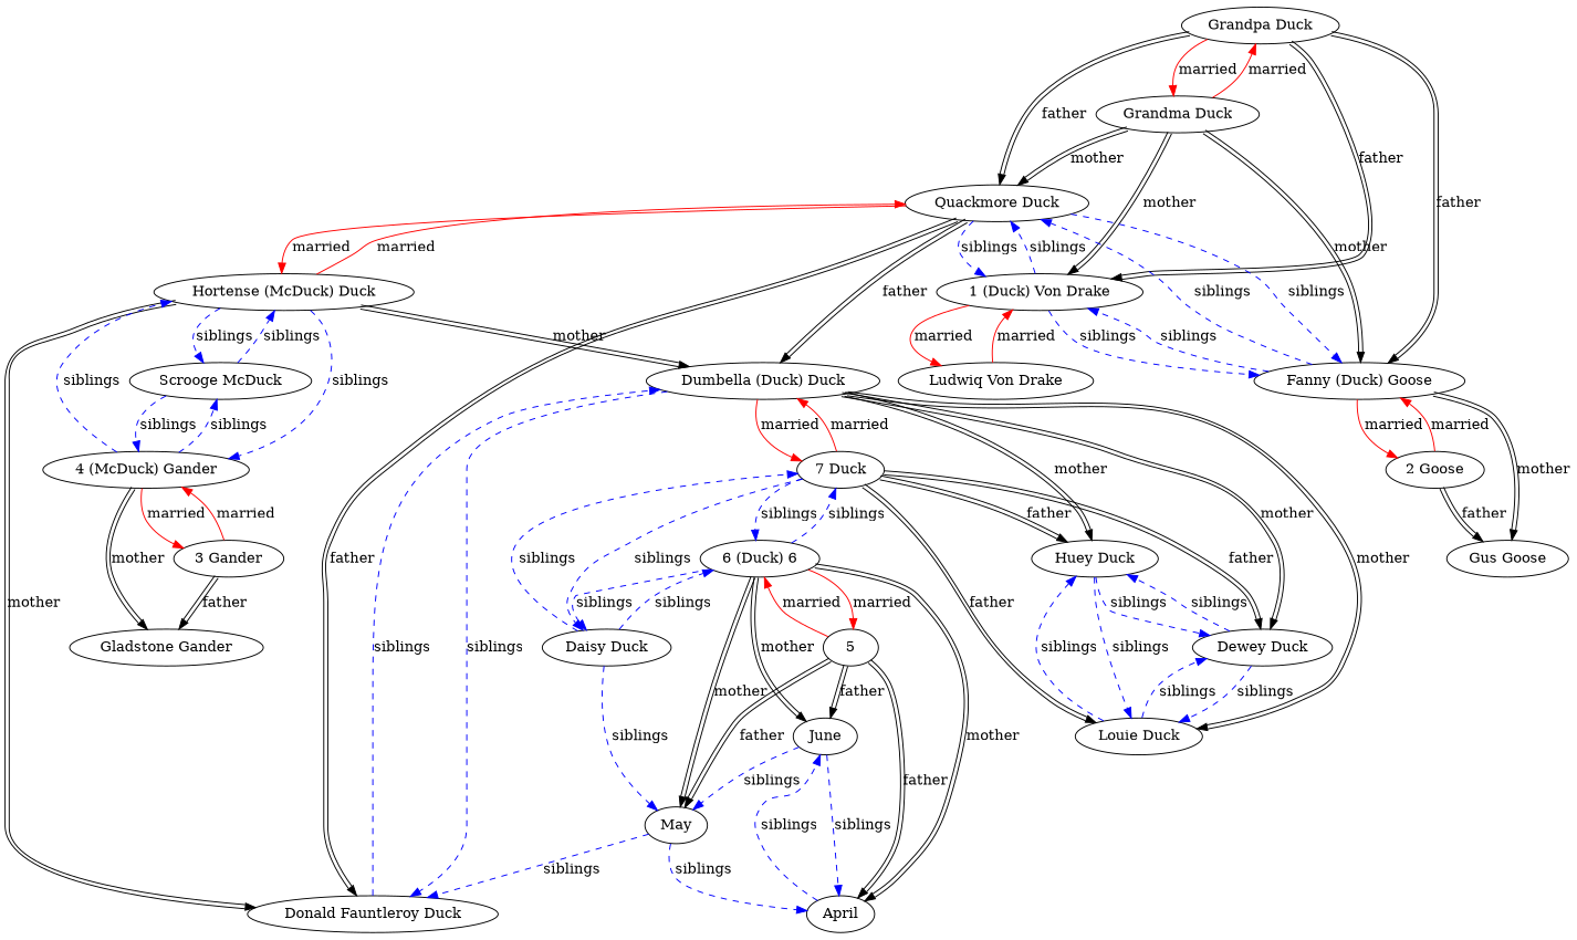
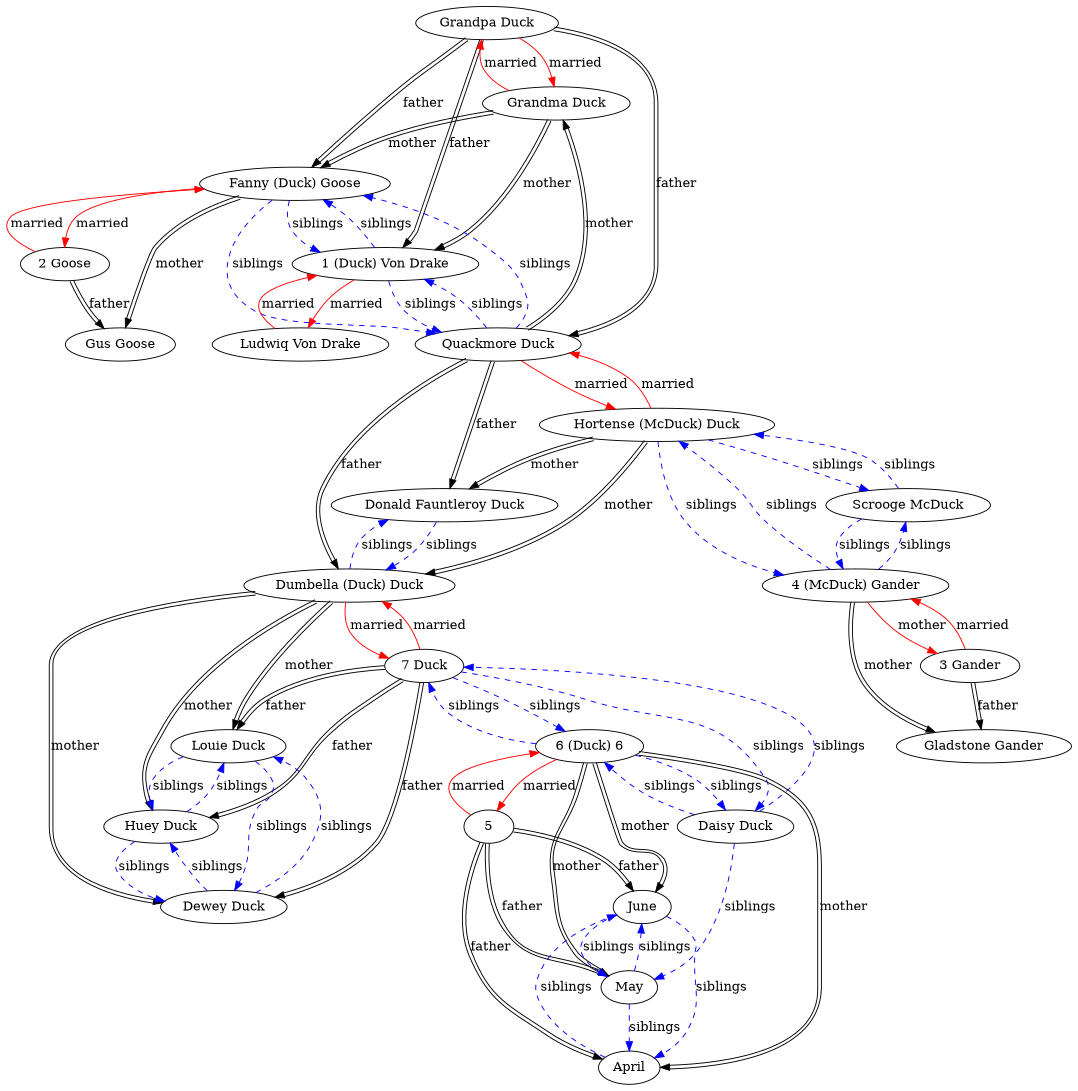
  digraph {
    edge [color=blue]
    "Grandpa Duck"
    "Grandma Duck"
    "1 (Duck) Von Drake"
    "Fanny (Duck) Goose"
    "Quackmore Duck"
    "Ludwiq Von Drake"
    "2 Goose"
    "Gus Goose"
    "Hortense (McDuck) Duck"
    "Dumbella (Duck) Duck"
    "Donald Fauntleroy Duck"
    "4 (McDuck) Gander"
    "Scrooge McDuck"
    "7 Duck"
    "Huey Duck"
    "Dewey Duck"
    "Louie Duck"
    "3 Gander"
    "Gladstone Gander"
    "Daisy Duck"
    "6 (Duck) 6"
    May
    5
    April
    June
    "Grandpa Duck" -> "Grandma Duck" [color=red label=married]
    "Grandpa Duck" -> "1 (Duck) Von Drake" [color="black:invis:black" label=father]
    "Grandpa Duck" -> "Fanny (Duck) Goose" [color="black:invis:black" label=father]
    "Grandpa Duck" -> "Quackmore Duck" [color="black:invis:black" label=father]
    "Grandma Duck" -> "Grandpa Duck" [color=red label=married]
    "Grandma Duck" -> "1 (Duck) Von Drake" [color="black:invis:black" label=mother]
    "Grandma Duck" -> "Fanny (Duck) Goose" [color="black:invis:black" label=mother]
-   "Grandma Duck" -> "Quackmore Duck" [color="black:invis:black" label=mother]
+   "Quackmore Duck" -> "Grandma Duck" [color="black:invis:black" label=mother]
    "1 (Duck) Von Drake" -> "Fanny (Duck) Goose" [label=siblings style=dashed]
    "1 (Duck) Von Drake" -> "Quackmore Duck" [label=siblings style=dashed]
    "1 (Duck) Von Drake" -> "Ludwiq Von Drake" [color=red label=married]
    "Fanny (Duck) Goose" -> "1 (Duck) Von Drake" [label=siblings style=dashed]
    "Fanny (Duck) Goose" -> "Quackmore Duck" [label=siblings style=dashed]
    "Fanny (Duck) Goose" -> "2 Goose" [color=red label=married]
    "Fanny (Duck) Goose" -> "Gus Goose" [color="black:invis:black" label=mother]
    "Quackmore Duck" -> "1 (Duck) Von Drake" [label=siblings style=dashed]
    "Quackmore Duck" -> "Fanny (Duck) Goose" [label=siblings style=dashed]
    "Quackmore Duck" -> "Hortense (McDuck) Duck" [color=red label=married]
    "Quackmore Duck" -> "Dumbella (Duck) Duck" [color="black:invis:black" label=father]
    "Quackmore Duck" -> "Donald Fauntleroy Duck" [color="black:invis:black" label=father]
    "Ludwiq Von Drake" -> "1 (Duck) Von Drake" [color=red label=married]
    "2 Goose" -> "Fanny (Duck) Goose" [color=red label=married]
    "2 Goose" -> "Gus Goose" [color="black:invis:black" label=father]
    "Hortense (McDuck) Duck" -> "Quackmore Duck" [color=red label=married]
    "Hortense (McDuck) Duck" -> "Dumbella (Duck) Duck" [color="black:invis:black" label=mother]
    "Hortense (McDuck) Duck" -> "Donald Fauntleroy Duck" [color="black:invis:black" label=mother]
    "Hortense (McDuck) Duck" -> "4 (McDuck) Gander" [label=siblings style=dashed]
    "Hortense (McDuck) Duck" -> "Scrooge McDuck" [label=siblings style=dashed]
    "Dumbella (Duck) Duck" -> "Donald Fauntleroy Duck" [label=siblings style=dashed]
    "Dumbella (Duck) Duck" -> "7 Duck" [color=red label=married]
    "Dumbella (Duck) Duck" -> "Huey Duck" [color="black:invis:black" label=mother]
    "Dumbella (Duck) Duck" -> "Dewey Duck" [color="black:invis:black" label=mother]
    "Dumbella (Duck) Duck" -> "Louie Duck" [color="black:invis:black" label=mother]
    "Donald Fauntleroy Duck" -> "Dumbella (Duck) Duck" [label=siblings style=dashed]
    "4 (McDuck) Gander" -> "Hortense (McDuck) Duck" [label=siblings style=dashed]
    "4 (McDuck) Gander" -> "Scrooge McDuck" [label=siblings style=dashed]
-   "4 (McDuck) Gander" -> "3 Gander" [color=red label=married]
+   "4 (McDuck) Gander" -> "3 Gander" [color=red label=mother]
    "4 (McDuck) Gander" -> "Gladstone Gander" [color="black:invis:black" label=mother]
    "Scrooge McDuck" -> "Hortense (McDuck) Duck" [label=siblings style=dashed]
    "Scrooge McDuck" -> "4 (McDuck) Gander" [label=siblings style=dashed]
    "7 Duck" -> "Dumbella (Duck) Duck" [color=red label=married]
    "7 Duck" -> "Huey Duck" [color="black:invis:black" label=father]
    "7 Duck" -> "Dewey Duck" [color="black:invis:black" label=father]
    "7 Duck" -> "Louie Duck" [color="black:invis:black" label=father]
    "7 Duck" -> "Daisy Duck" [label=siblings style=dashed]
    "7 Duck" -> "6 (Duck) 6" [label=siblings style=dashed]
    "Huey Duck" -> "Dewey Duck" [label=siblings style=dashed]
    "Huey Duck" -> "Louie Duck" [label=siblings style=dashed]
    "Dewey Duck" -> "Huey Duck" [label=siblings style=dashed]
    "Dewey Duck" -> "Louie Duck" [label=siblings style=dashed]
    "Louie Duck" -> "Huey Duck" [label=siblings style=dashed]
    "Louie Duck" -> "Dewey Duck" [label=siblings style=dashed]
    "3 Gander" -> "4 (McDuck) Gander" [color=red label=married]
    "3 Gander" -> "Gladstone Gander" [color="black:invis:black" label=father]
    "Daisy Duck" -> "7 Duck" [label=siblings style=dashed]
    "Daisy Duck" -> "6 (Duck) 6" [label=siblings style=dashed]
    "Daisy Duck" -> May [label=siblings style=dashed]
    "6 (Duck) 6" -> "7 Duck" [label=siblings style=dashed]
    "6 (Duck) 6" -> "Daisy Duck" [label=siblings style=dashed]
    "6 (Duck) 6" -> May [color="black:invis:black" label=mother]
    "6 (Duck) 6" -> 5 [color=red label=married]
    "6 (Duck) 6" -> April [color="black:invis:black" label=mother]
    "6 (Duck) 6" -> June [color="black:invis:black" label=mother]
    May -> April [label=siblings style=dashed]
-   May -> "Donald Fauntleroy Duck" [label=siblings style=dashed]
+   May -> June [label=siblings style=dashed]
    5 -> "6 (Duck) 6" [color=red label=married]
    5 -> May [color="black:invis:black" label=father]
    5 -> April [color="black:invis:black" label=father]
    5 -> June [color="black:invis:black" label=father]
    April -> June [label=siblings style=dashed]
    June -> May [label=siblings style=dashed]
    June -> April [label=siblings style=dashed]
  }
